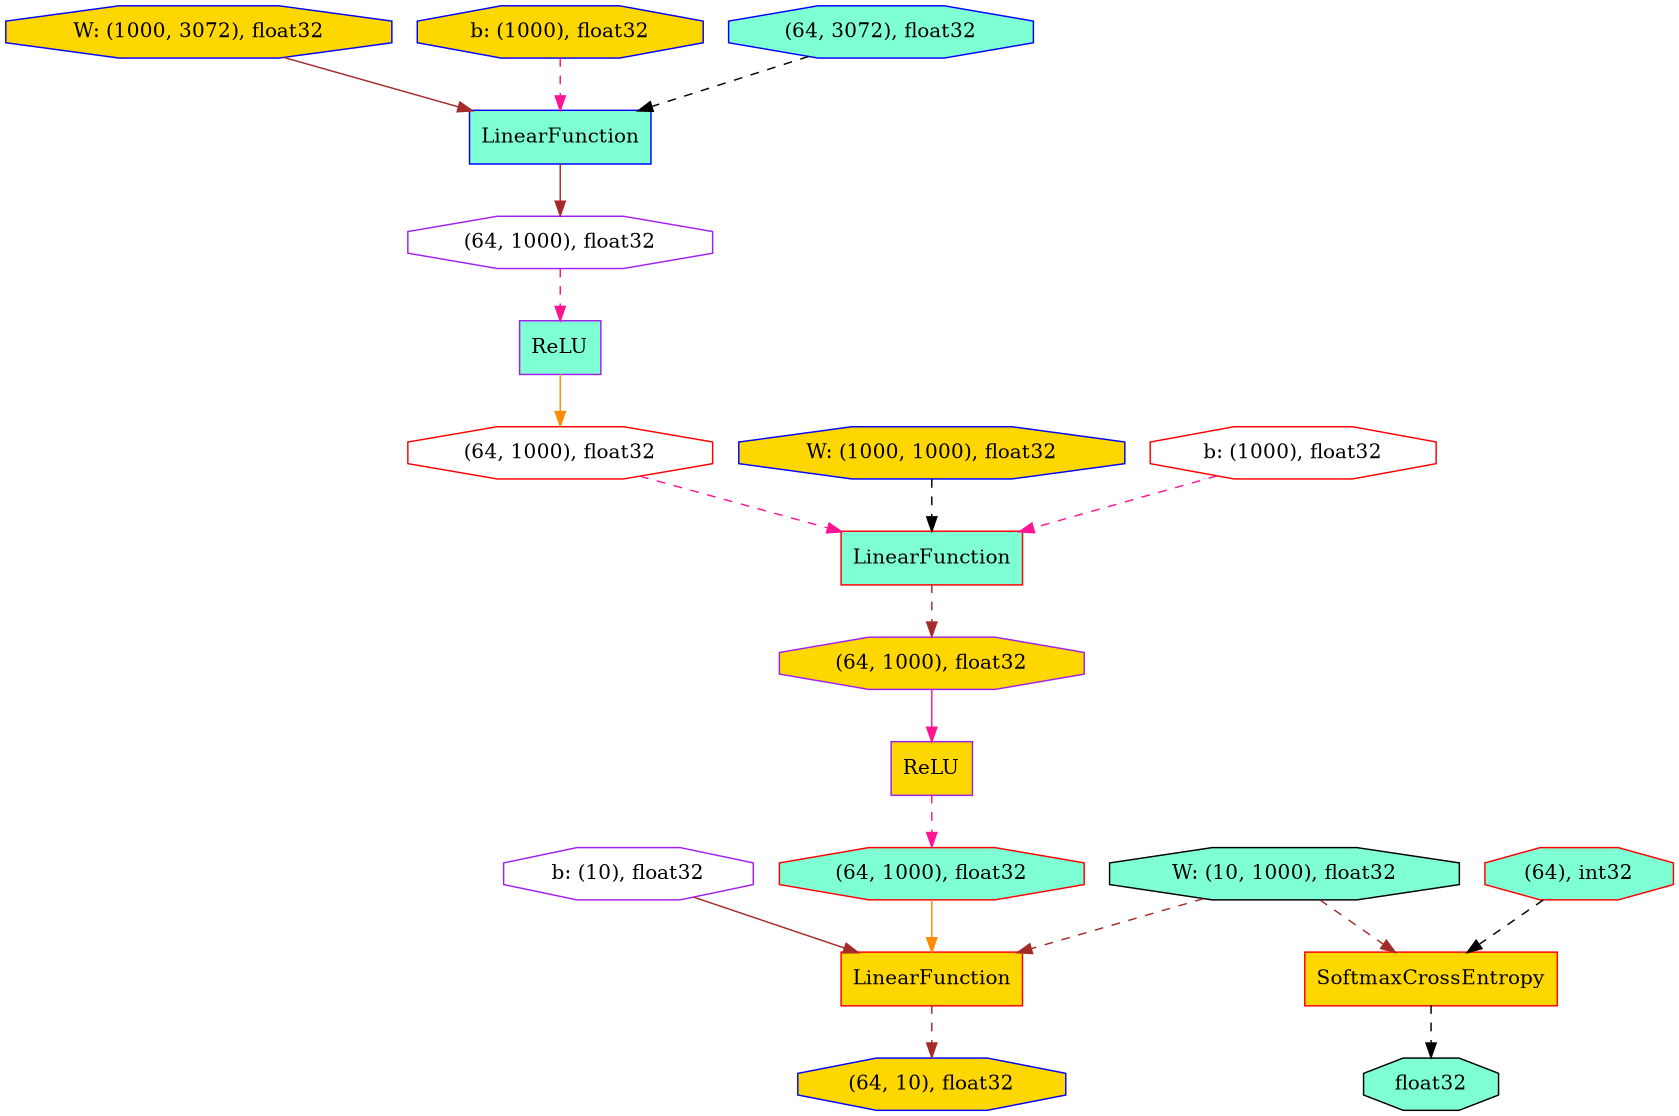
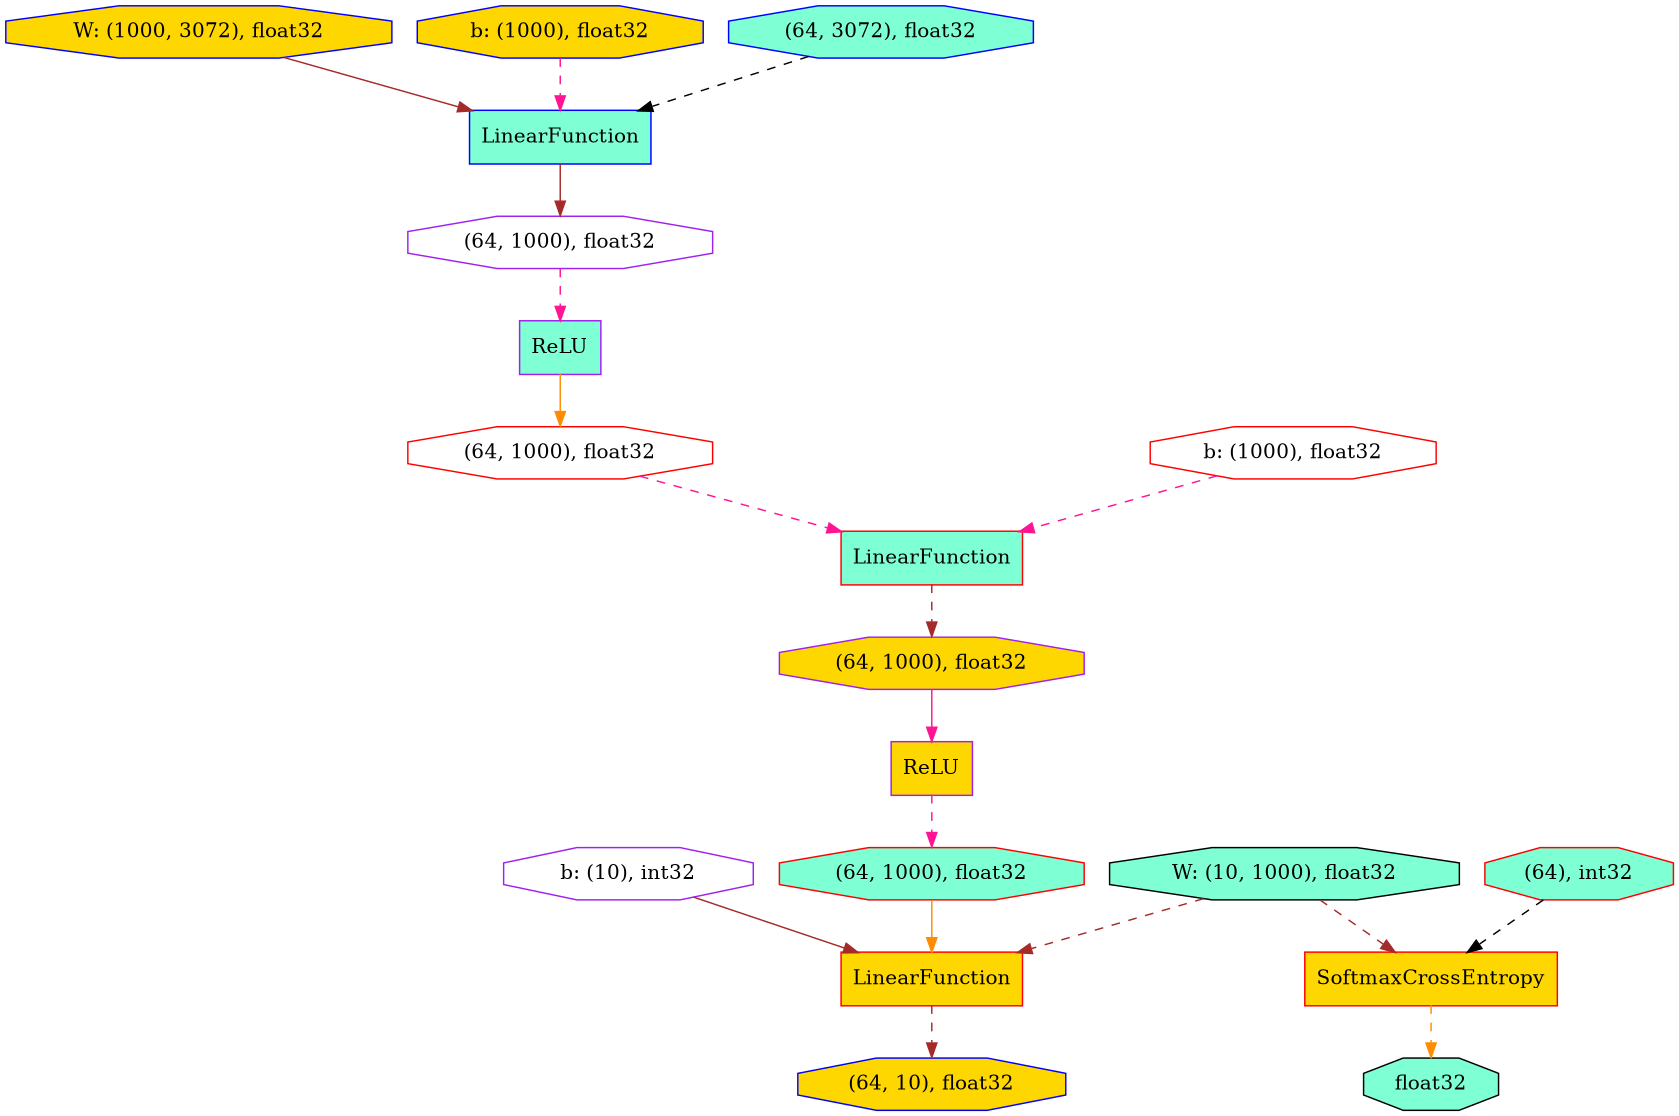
  digraph {
    rankdir=TB
    node [color=red fillcolor=gold shape=octagon style=filled]
    edge [color=brown style=dashed]
-   n1 [color=purple fillcolor=white label="b: (10), float32"]
+   n1 [color=purple fillcolor=white label="b: (10), int32"]
    n2 [label=LinearFunction shape=record]
    n3 [color=blue label="(64, 10), float32"]
    n4 [color=purple label="(64, 1000), float32"]
    n5 [color=purple label=ReLU shape=record]
    n6 [fillcolor=aquamarine label="(64, 1000), float32"]
    n7 [fillcolor=white label="(64, 1000), float32"]
    n8 [fillcolor=aquamarine label=LinearFunction shape=record]
    n9 [color=blue label="W: (1000, 3072), float32"]
    n10 [color=blue fillcolor=aquamarine label=LinearFunction shape=record]
    n11 [color=purple fillcolor=white label="(64, 1000), float32"]
    n12 [color=purple fillcolor=aquamarine label=ReLU shape=record]
-   n13 [color=blue label="W: (1000, 1000), float32"]
    n14 [color=black fillcolor=aquamarine label="W: (10, 1000), float32"]
    n15 [label=SoftmaxCrossEntropy shape=record]
    n16 [fillcolor=aquamarine label="(64), int32"]
    n17 [color=black fillcolor=aquamarine label=float32]
    n18 [color=blue label="b: (1000), float32"]
    n19 [color=blue fillcolor=aquamarine label="(64, 3072), float32"]
    n20 [fillcolor=white label="b: (1000), float32"]
    n1 -> n2 [style=solid]
    n2 -> n3
    n4 -> n5 [color=deeppink style=solid]
    n5 -> n6 [color=deeppink]
    n6 -> n2 [color=darkorange style=solid]
    n7 -> n8 [color=deeppink]
    n8 -> n4
    n9 -> n10 [style=solid]
    n10 -> n11 [style=solid]
    n11 -> n12 [color=deeppink]
    n12 -> n7 [color=darkorange style=solid]
-   n13 -> n8 [color=black]
    n14 -> n2
    n14 -> n15
-   n15 -> n17 [color=black]
+   n15 -> n17 [color=darkorange]
    n16 -> n15 [color=black]
    n18 -> n10 [color=deeppink]
    n19 -> n10 [color=black]
    n20 -> n8 [color=deeppink]
  }
